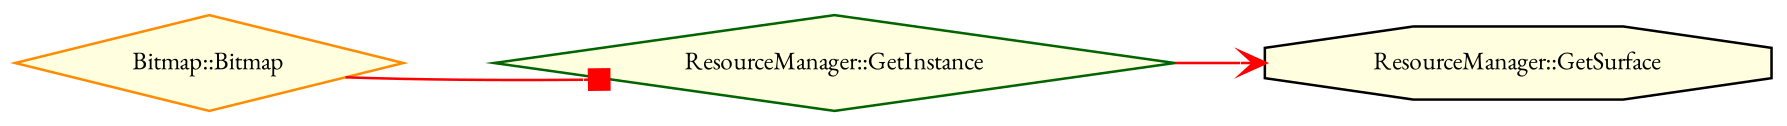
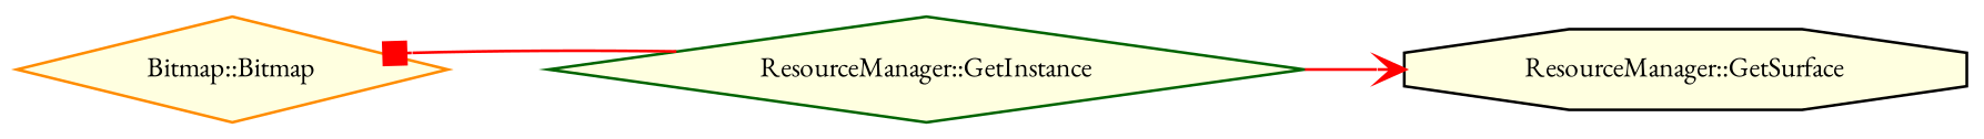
  digraph {
    fontname="EB Garamond"
    rankdir=LR
    node [fillcolor=lightyellow fontname="EB Garamond" fontsize=10 shape=diamond style=filled]
    edge [color=red fontname="EB Garamond" fontsize=10 labelfontname=Helvetica labelfontsize=10 style=solid]
    n1 [color=darkorange fontcolor=black height=0.2 label="Bitmap::Bitmap" width=0.4]
    n2 [color=darkgreen height=0.2 label="ResourceManager::GetInstance" width=0.4]
    n3 [color=black height=0.2 label="ResourceManager::GetSurface" shape=octagon width=0.4]
-   n1 -> n2 [arrowhead=box]
+   n2 -> n1 [arrowhead=box]
    n2 -> n3 [arrowhead=vee]
  }
